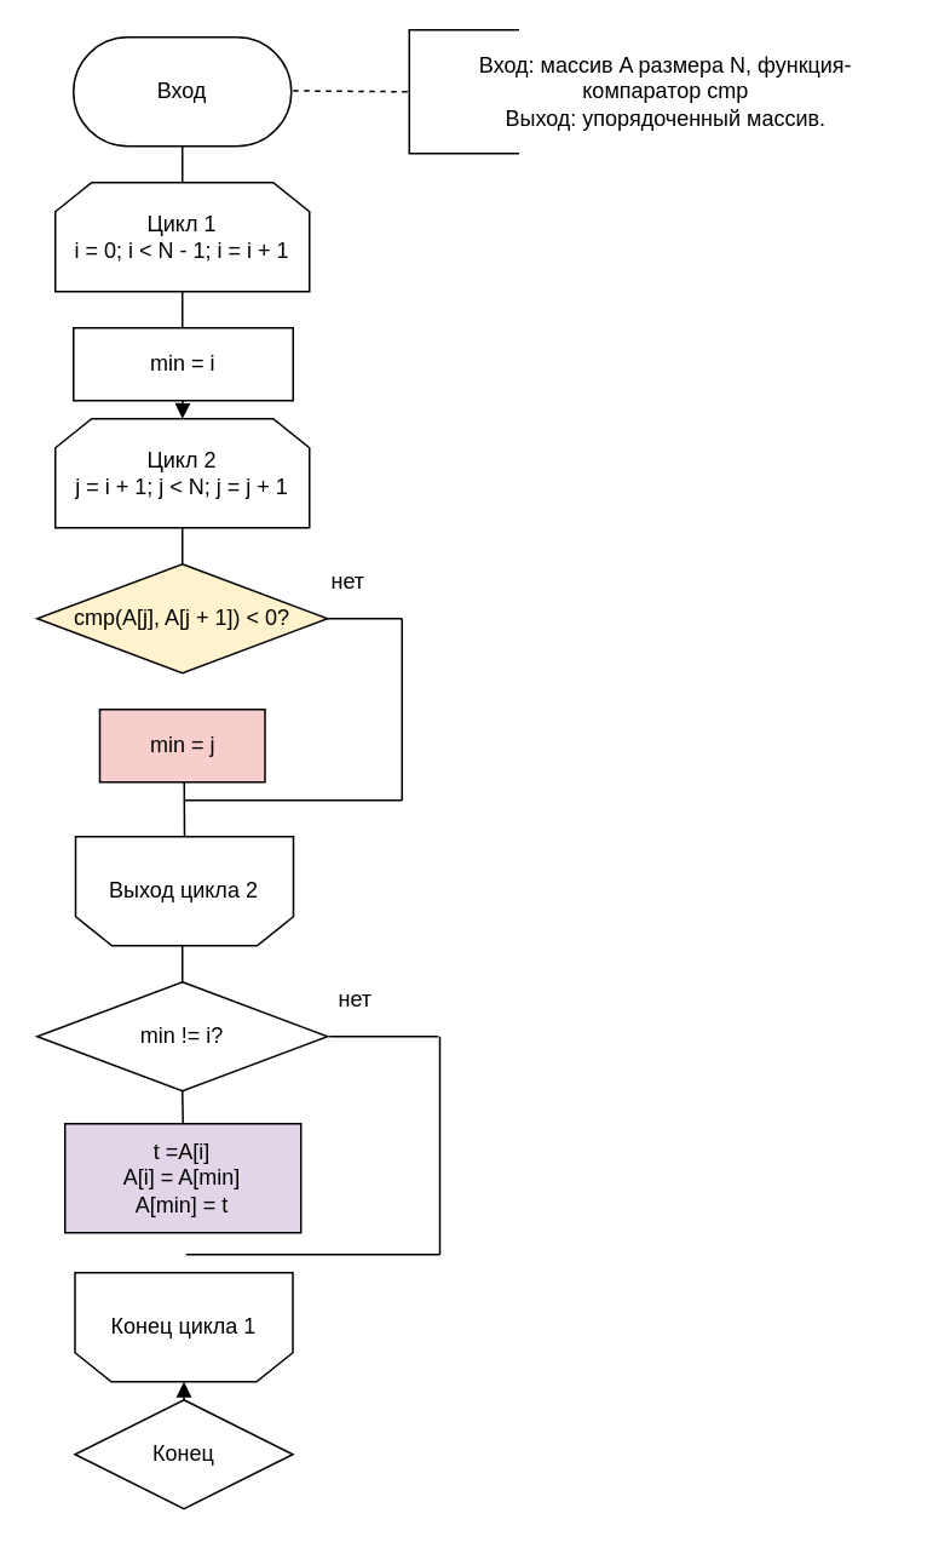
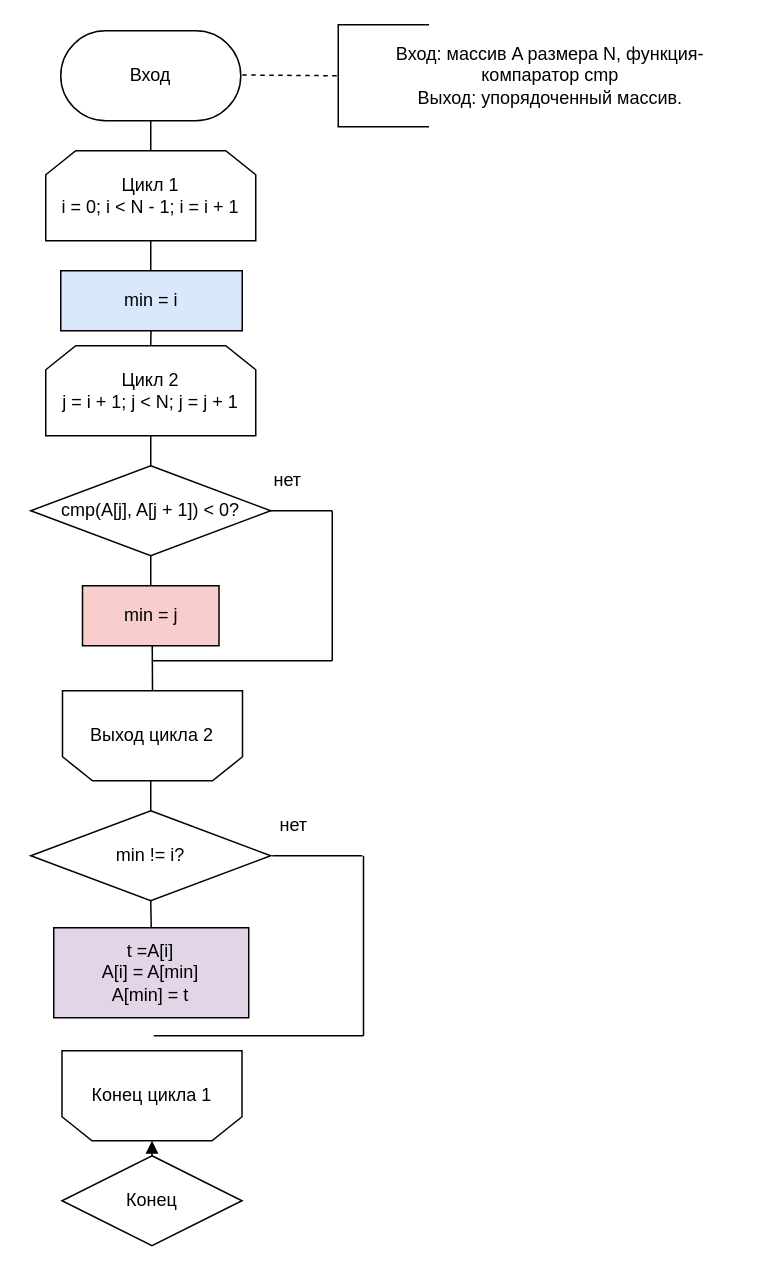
  <mxCell id="0" />
  <mxCell id="1" parent="0" />
  <mxCell id="2" value="Вход" style="rounded=1;whiteSpace=wrap;html=1;arcSize=50;" parent="1" vertex="1"><mxGeometry x="40" y="20" width="120" height="60" as="geometry" /></mxCell>
  <mxCell id="3" value="Вход: массив A размера N, функция-компаратор cmp&lt;br&gt;Выход: упорядоченный массив." style="text;html=1;strokeColor=none;fillColor=none;align=center;verticalAlign=middle;whiteSpace=wrap;rounded=0;" parent="1" vertex="1"><mxGeometry x="241" y="30" width="250.5" height="40" as="geometry" /></mxCell>
  <mxCell id="4" value="Цикл 1&lt;br&gt;i = 0; i &amp;lt; N - 1; i = i + 1" style="shape=loopLimit;whiteSpace=wrap;html=1;" parent="1" vertex="1"><mxGeometry x="30" y="100" width="140" height="60" as="geometry" /></mxCell>
  <mxCell id="5" value="Цикл 2&lt;br&gt;j = i + 1; j &amp;lt; N; j = j + 1" style="shape=loopLimit;whiteSpace=wrap;html=1;" parent="1" vertex="1"><mxGeometry x="30" y="230" width="140" height="60" as="geometry" /></mxCell>
  <mxCell id="6" value="" style="endArrow=none;html=1;" parent="1" edge="1"><mxGeometry width="50" height="50" relative="1" as="geometry"><mxPoint x="100" y="160" as="sourcePoint" /><mxPoint x="100" y="180" as="targetPoint" /></mxGeometry></mxCell>
  <mxCell id="7" value="Конец цикла 1" style="shape=loopLimit;whiteSpace=wrap;html=1;direction=west;" parent="1" vertex="1"><mxGeometry x="40.83" y="700" width="120" height="60" as="geometry" /></mxCell>
  <mxCell id="8" value="" style="endArrow=none;html=1;" parent="1" edge="1"><mxGeometry width="50" height="50" relative="1" as="geometry"><mxPoint x="100" y="490" as="sourcePoint" /><mxPoint x="100" y="520" as="targetPoint" /></mxGeometry></mxCell>
  <mxCell id="9" value="Конец" style="rhombus;whiteSpace=wrap;html=1;arcSize=50;" parent="1" vertex="1"><mxGeometry x="40.83" y="770" width="120" height="60" as="geometry" /></mxCell>
  <mxCell id="10" value="" style="endArrow=none;html=1;entryX=0.5;entryY=1;entryDx=0;entryDy=0;exitX=0.5;exitY=0;exitDx=0;exitDy=0;" parent="1" source="4" target="2" edge="1"><mxGeometry width="50" height="50" relative="1" as="geometry"><mxPoint x="221" y="80" as="sourcePoint" /><mxPoint x="100" y="85" as="targetPoint" /></mxGeometry></mxCell>
  <mxCell id="11" value="Выход цикла 2" style="shape=loopLimit;whiteSpace=wrap;html=1;direction=west;" parent="1" vertex="1"><mxGeometry x="41.17" y="460" width="120" height="60" as="geometry" /></mxCell>
  <mxCell id="12" value="" style="shape=partialRectangle;whiteSpace=wrap;html=1;bottom=1;right=1;left=1;top=0;fillColor=none;routingCenterX=-0.5;rotation=90;" parent="1" vertex="1"><mxGeometry x="221" y="20" width="68" height="60" as="geometry" /></mxCell>
  <mxCell id="13" value="" style="endArrow=none;dashed=1;html=1;entryX=0.5;entryY=1;entryDx=0;entryDy=0;" parent="1" target="12" edge="1"><mxGeometry width="50" height="50" relative="1" as="geometry"><mxPoint x="161" y="49.5" as="sourcePoint" /><mxPoint x="201" y="50" as="targetPoint" /></mxGeometry></mxCell>
- <mxCell id="14" value="сmp(A[j], A[j + 1]) &amp;lt; 0?" style="rhombus;whiteSpace=wrap;html=1;fillColor=#fff2cc;" parent="1" vertex="1"><mxGeometry x="20" y="310" width="160" height="60" as="geometry" /></mxCell>
+ <mxCell id="14" value="сmp(A[j], A[j + 1]) &amp;lt; 0?" style="rhombus;whiteSpace=wrap;html=1;" parent="1" vertex="1"><mxGeometry x="20" y="310" width="160" height="60" as="geometry" /></mxCell>
  <mxCell id="15" value="&lt;div&gt;min = j&lt;/div&gt;" style="rounded=0;whiteSpace=wrap;html=1;fillColor=#f8cecc;" parent="1" vertex="1"><mxGeometry x="54.5" y="390" width="91" height="40" as="geometry" /></mxCell>
- <mxCell id="16" value="min = i" style="rounded=0;whiteSpace=wrap;html=1;" parent="1" vertex="1"><mxGeometry x="40" y="180" width="121" height="40" as="geometry" /></mxCell>
+ <mxCell id="16" value="min = i" style="rounded=0;whiteSpace=wrap;html=1;fillColor=#dae8fc;" parent="1" vertex="1"><mxGeometry x="40" y="180" width="121" height="40" as="geometry" /></mxCell>
  <mxCell id="17" value="min != i?" style="rhombus;whiteSpace=wrap;html=1;" parent="1" vertex="1"><mxGeometry x="20" y="540" width="160" height="60" as="geometry" /></mxCell>
  <mxCell id="18" value="" style="endArrow=none;html=1;" parent="1" edge="1"><mxGeometry width="50" height="50" relative="1" as="geometry"><mxPoint x="241.83" y="570" as="sourcePoint" /><mxPoint x="241.83" y="690" as="targetPoint" /></mxGeometry></mxCell>
  <mxCell id="19" value="" style="endArrow=none;html=1;" parent="1" edge="1"><mxGeometry width="50" height="50" relative="1" as="geometry"><mxPoint x="181" y="570" as="sourcePoint" /><mxPoint x="241" y="570" as="targetPoint" /></mxGeometry></mxCell>
  <mxCell id="20" value="" style="endArrow=none;html=1;endFill=0;" parent="1" edge="1"><mxGeometry width="50" height="50" relative="1" as="geometry"><mxPoint x="241.83" y="690" as="sourcePoint" /><mxPoint x="102" y="690" as="targetPoint" /></mxGeometry></mxCell>
  <mxCell id="21" value="" style="endArrow=none;html=1;exitX=0.5;exitY=0;exitDx=0;exitDy=0;entryX=0.5;entryY=1;entryDx=0;entryDy=0;" parent="1" source="14" target="5" edge="1"><mxGeometry width="50" height="50" relative="1" as="geometry"><mxPoint x="61" y="310" as="sourcePoint" /><mxPoint x="111" y="260" as="targetPoint" /></mxGeometry></mxCell>
- <mxCell id="22" value="" style="endArrow=block;html=1;entryX=0.5;entryY=0;entryDx=0;entryDy=0;" parent="1" source="16" target="5" edge="1"><mxGeometry width="50" height="50" relative="1" as="geometry"><mxPoint x="81" y="340" as="sourcePoint" /><mxPoint x="131" y="290" as="targetPoint" /></mxGeometry></mxCell>
+ <mxCell id="22" value="" style="endArrow=none;html=1;entryX=0.5;entryY=0;entryDx=0;entryDy=0;" parent="1" source="16" target="5" edge="1"><mxGeometry width="50" height="50" relative="1" as="geometry"><mxPoint x="81" y="340" as="sourcePoint" /><mxPoint x="131" y="290" as="targetPoint" /></mxGeometry></mxCell>
  <mxCell id="23" value="&lt;div&gt;t =A[i]&lt;/div&gt;&lt;div&gt;A[i] = A[min]&lt;/div&gt;&lt;div&gt;A[min] = t&lt;/div&gt;" style="rounded=0;whiteSpace=wrap;html=1;fillColor=#e1d5e7;" parent="1" vertex="1"><mxGeometry x="35.33" y="618" width="130" height="60" as="geometry" /></mxCell>
+ <mxCell id="24" value="" style="endArrow=none;html=1;entryX=0.5;entryY=1;entryDx=0;entryDy=0;exitX=0.5;exitY=0;exitDx=0;exitDy=0;" parent="1" source="15" target="14" edge="1"><mxGeometry width="50" height="50" relative="1" as="geometry"><mxPoint x="161" y="460" as="sourcePoint" /><mxPoint x="211" y="410" as="targetPoint" /></mxGeometry></mxCell>
  <mxCell id="25" value="" style="endArrow=none;html=1;entryX=1;entryY=0.5;entryDx=0;entryDy=0;" parent="1" target="14" edge="1"><mxGeometry width="50" height="50" relative="1" as="geometry"><mxPoint x="221" y="340" as="sourcePoint" /><mxPoint x="211" y="410" as="targetPoint" /></mxGeometry></mxCell>
  <mxCell id="26" value="" style="endArrow=none;html=1;" parent="1" edge="1"><mxGeometry width="50" height="50" relative="1" as="geometry"><mxPoint x="221" y="440" as="sourcePoint" /><mxPoint x="221" y="340" as="targetPoint" /></mxGeometry></mxCell>
  <mxCell id="27" value="" style="endArrow=none;html=1;endFill=0;" parent="1" edge="1"><mxGeometry width="50" height="50" relative="1" as="geometry"><mxPoint x="221" y="440" as="sourcePoint" /><mxPoint x="101" y="440" as="targetPoint" /></mxGeometry></mxCell>
  <mxCell id="28" value="" style="endArrow=none;html=1;exitX=0.5;exitY=1;exitDx=0;exitDy=0;" parent="1" source="11" edge="1"><mxGeometry width="50" height="50" relative="1" as="geometry"><mxPoint x="161" y="460" as="sourcePoint" /><mxPoint x="101" y="430" as="targetPoint" /></mxGeometry></mxCell>
  <mxCell id="29" value="" style="endArrow=none;html=1;entryX=0.5;entryY=1;entryDx=0;entryDy=0;exitX=0.5;exitY=0;exitDx=0;exitDy=0;" parent="1" source="17" edge="1"><mxGeometry width="50" height="50" relative="1" as="geometry"><mxPoint x="140" y="640" as="sourcePoint" /><mxPoint x="100" y="520" as="targetPoint" /></mxGeometry></mxCell>
  <mxCell id="30" value="" style="endArrow=none;html=1;entryX=0.5;entryY=1;entryDx=0;entryDy=0;exitX=0.5;exitY=0;exitDx=0;exitDy=0;" parent="1" source="23" target="17" edge="1"><mxGeometry width="50" height="50" relative="1" as="geometry"><mxPoint x="140" y="710" as="sourcePoint" /><mxPoint x="190" y="660" as="targetPoint" /></mxGeometry></mxCell>
  <mxCell id="31" value="" style="endArrow=block;html=1;entryX=0.5;entryY=0;entryDx=0;entryDy=0;exitX=0.5;exitY=0;exitDx=0;exitDy=0;" parent="1" source="9" target="7" edge="1"><mxGeometry width="50" height="50" relative="1" as="geometry"><mxPoint x="170" y="760" as="sourcePoint" /><mxPoint x="220" y="710" as="targetPoint" /></mxGeometry></mxCell>
  <mxCell id="32" value="нет" style="text;html=1;align=center;verticalAlign=middle;resizable=0;points=[];autosize=1;strokeColor=none;fillColor=none;" parent="1" vertex="1"><mxGeometry x="176" y="310" width="30" height="20" as="geometry" /></mxCell>
  <mxCell id="33" value="нет" style="text;html=1;align=center;verticalAlign=middle;resizable=0;points=[];autosize=1;strokeColor=none;fillColor=none;" parent="1" vertex="1"><mxGeometry x="180" y="540" width="30" height="20" as="geometry" /></mxCell>
